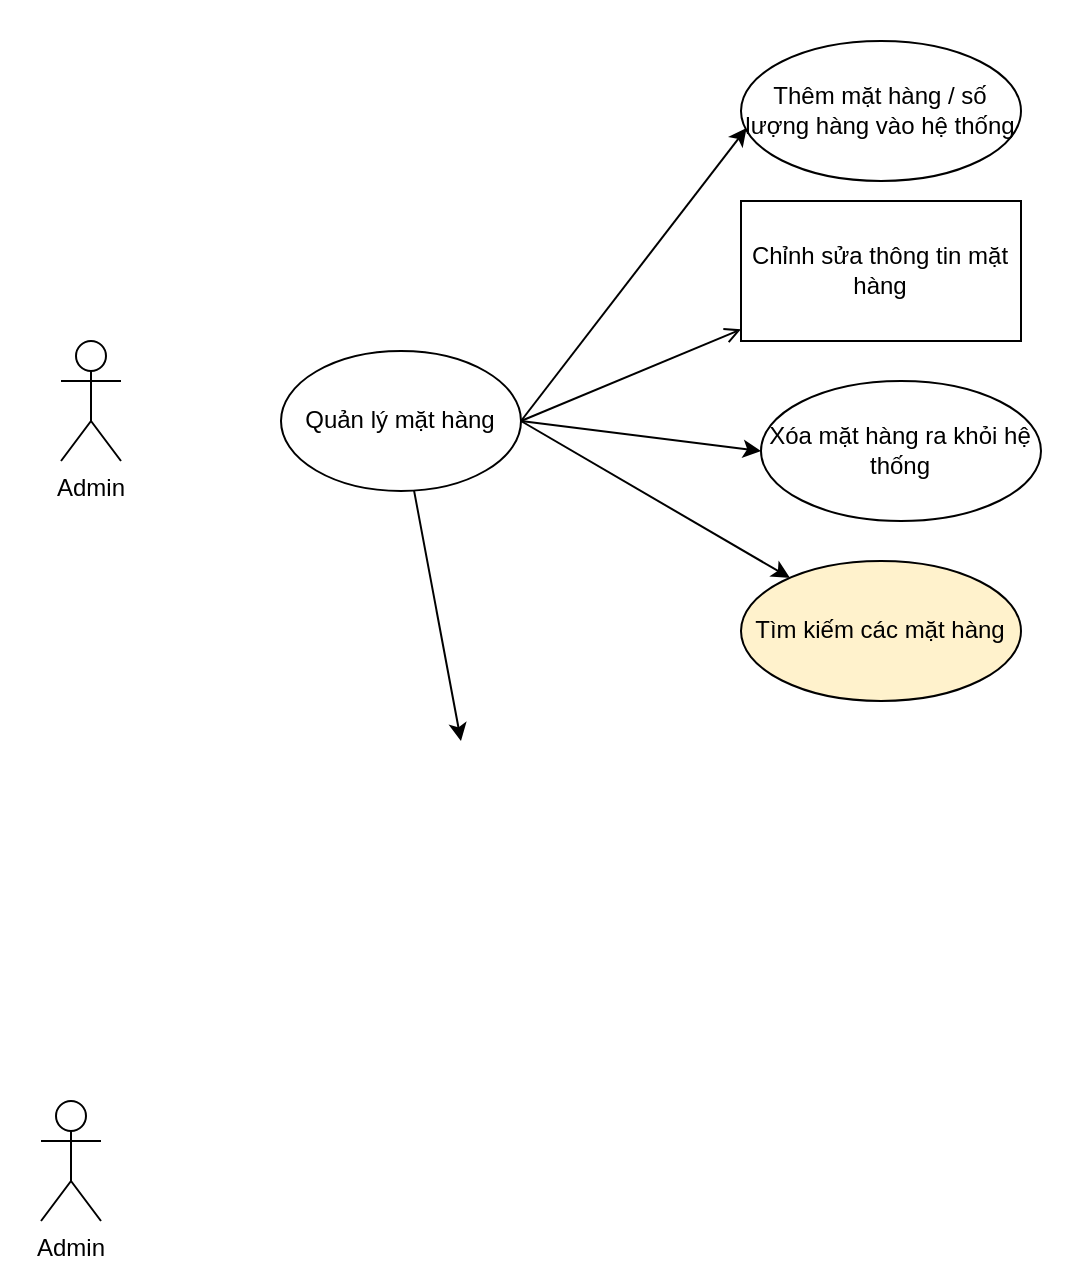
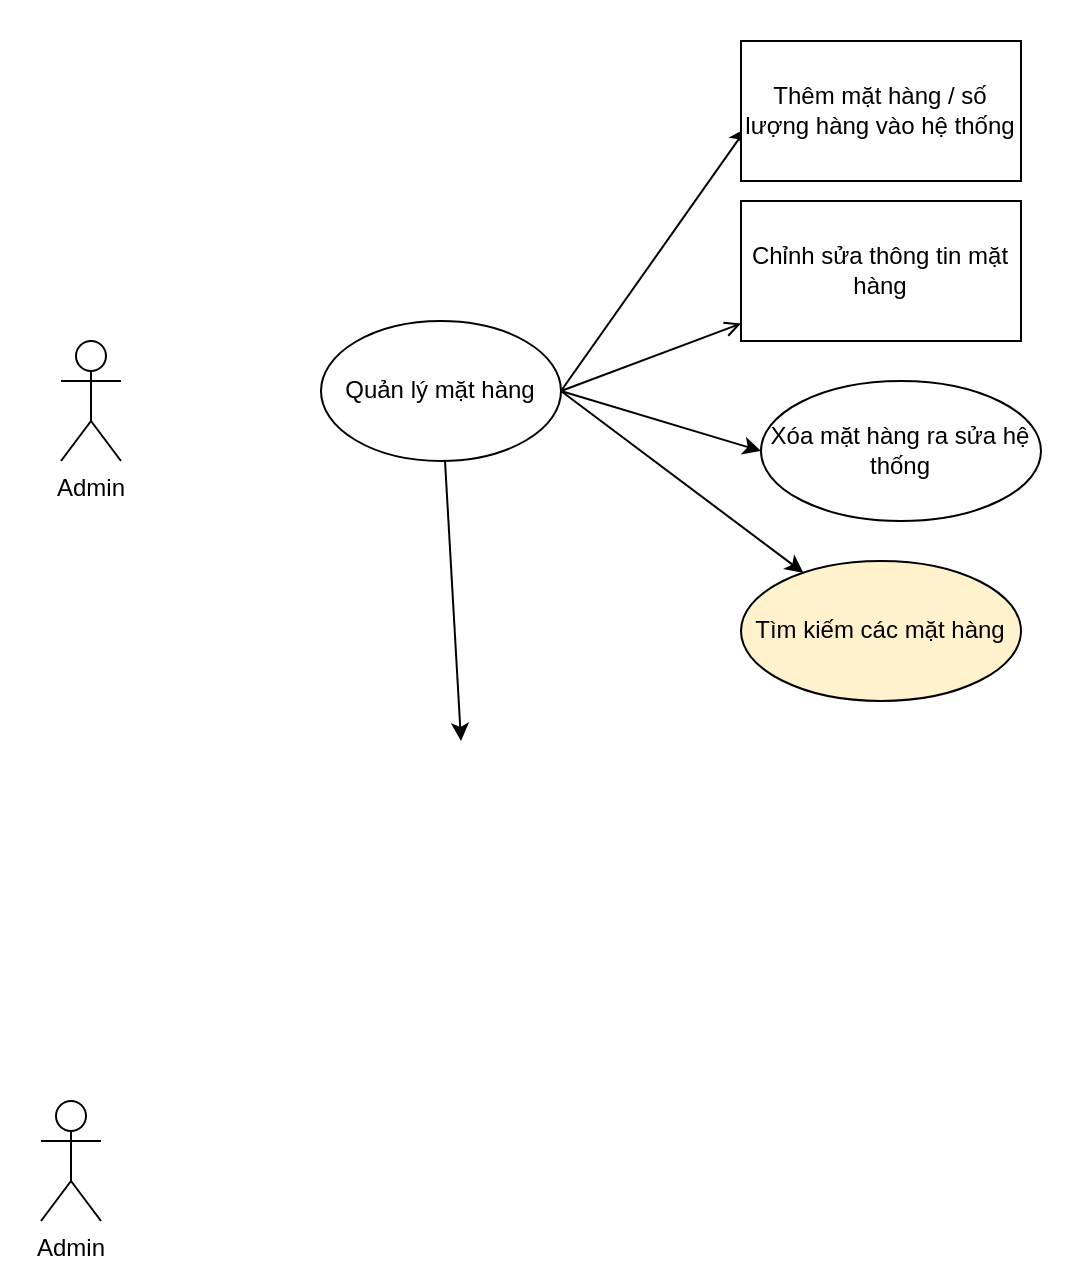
  <mxCell id="0" />
  <mxCell id="1" parent="0" />
  <mxCell id="2" value="Admin" style="shape=umlActor;verticalLabelPosition=bottom;verticalAlign=top;html=1;outlineConnect=0;" vertex="1" parent="1"><mxGeometry x="20" y="550" width="30" height="60" as="geometry" /></mxCell>
  <mxCell id="3" value="Admin" style="shape=umlActor;verticalLabelPosition=bottom;verticalAlign=top;html=1;outlineConnect=0;" vertex="1" parent="1"><mxGeometry x="30" y="170" width="30" height="60" as="geometry" /></mxCell>
  <mxCell id="4" style="rounded=0;orthogonalLoop=1;jettySize=auto;html=1;" edge="1" parent="1" source="5"><mxGeometry relative="1" as="geometry"><mxPoint x="230" y="370" as="targetPoint" /></mxGeometry></mxCell>
- <mxCell id="5" value="Quản lý mặt hàng" style="ellipse;whiteSpace=wrap;html=1;" vertex="1" parent="1"><mxGeometry x="140" y="175" width="120" height="70" as="geometry" /></mxCell>
+ <mxCell id="5" value="Quản lý mặt hàng" style="ellipse;whiteSpace=wrap;html=1;" vertex="1" parent="1"><mxGeometry x="160" y="160" width="120" height="70" as="geometry" /></mxCell>
  <mxCell id="6" style="rounded=0;orthogonalLoop=1;jettySize=auto;html=1;entryX=0.02;entryY=0.621;entryDx=0;entryDy=0;entryPerimeter=0;exitX=1;exitY=0.5;exitDx=0;exitDy=0;" edge="1" parent="1" source="5" target="10"><mxGeometry relative="1" as="geometry" /></mxCell>
  <mxCell id="7" style="rounded=0;orthogonalLoop=1;jettySize=auto;html=1;exitX=1;exitY=0.5;exitDx=0;exitDy=0;endArrow=open;" edge="1" parent="1" source="5" target="11"><mxGeometry relative="1" as="geometry" /></mxCell>
  <mxCell id="8" style="rounded=0;orthogonalLoop=1;jettySize=auto;html=1;entryX=0;entryY=0.5;entryDx=0;entryDy=0;exitX=1;exitY=0.5;exitDx=0;exitDy=0;" edge="1" parent="1" source="5" target="12"><mxGeometry relative="1" as="geometry"><mxPoint x="310" y="210" as="sourcePoint" /></mxGeometry></mxCell>
  <mxCell id="9" style="rounded=0;orthogonalLoop=1;jettySize=auto;html=1;exitX=1;exitY=0.5;exitDx=0;exitDy=0;" edge="1" parent="1" source="5" target="13"><mxGeometry relative="1" as="geometry"><mxPoint x="310" y="200" as="sourcePoint" /></mxGeometry></mxCell>
- <mxCell id="10" value="Thêm mặt hàng / số lượng hàng vào hệ thống" style="ellipse;whiteSpace=wrap;html=1;" vertex="1" parent="1"><mxGeometry x="370" y="20" width="140" height="70" as="geometry" /></mxCell>
+ <mxCell id="10" value="Thêm mặt hàng / số lượng hàng vào hệ thống" style="whiteSpace=wrap;html=1;rounded=0;" vertex="1" parent="1"><mxGeometry x="370" y="20" width="140" height="70" as="geometry" /></mxCell>
  <mxCell id="11" value="Chỉnh sửa thông tin mặt hàng" style="whiteSpace=wrap;html=1;rounded=0;" vertex="1" parent="1"><mxGeometry x="370" y="100" width="140" height="70" as="geometry" /></mxCell>
- <mxCell id="12" value="Xóa mặt hàng ra khỏi hệ thống" style="ellipse;whiteSpace=wrap;html=1;" vertex="1" parent="1"><mxGeometry x="380" y="190" width="140" height="70" as="geometry" /></mxCell>
+ <mxCell id="12" value="Xóa mặt hàng ra sửa hệ thống" style="ellipse;whiteSpace=wrap;html=1;" vertex="1" parent="1"><mxGeometry x="380" y="190" width="140" height="70" as="geometry" /></mxCell>
  <mxCell id="13" value="Tìm kiếm các mặt hàng" style="ellipse;whiteSpace=wrap;html=1;fillColor=#fff2cc;" vertex="1" parent="1"><mxGeometry x="370" y="280" width="140" height="70" as="geometry" /></mxCell>
